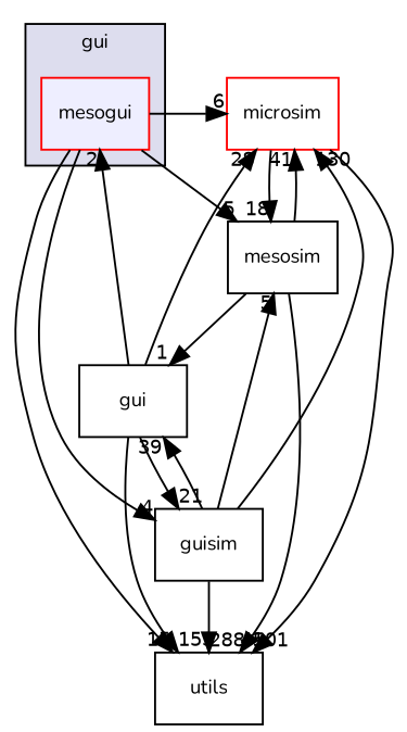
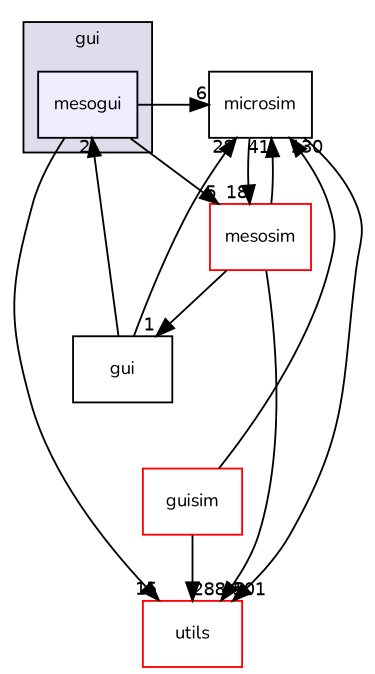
  digraph {
    compound=true
    fontname=Nunito
    node [fillcolor=white fontname=Nunito fontsize=10 shape=box style=filled]
    edge [fontname=Nunito headlabel=5 labeldistance=1.5 labelfontname=Helvetica labelfontsize=10]
-   n1 [fillcolor="#eeeeff" label=mesogui pencolor=black color=red]
-   n2 [color=red label=microsim]
-   n3 [label=guisim fillcolor="" style=""]
-   n4 [label=mesosim fillcolor="" style=""]
-   n5 [color=black label=utils]
+   n1 [fillcolor="#eeeeff" label=mesogui pencolor=black]
+   n2 [color=black label=microsim]
+   n3 [label=guisim color=red fillcolor="" style=""]
+   n4 [label=mesosim color=red fillcolor="" style=""]
+   n5 [color=red label=utils]
    n6 [color=black label=gui]
    subgraph cluster_1 {
      bgcolor="#ddddee"
      fontsize=10
      label=gui
      pencolor=black
      n1
    }
    n1 -> n2 [headlabel=6]
-   n1 -> n3 [headlabel=4]
    n1 -> n4
    n1 -> n5 [headlabel=15]
    n2 -> n4 [headlabel=18]
    n2 -> n5 [headlabel=501]
    n3 -> n2 [headlabel=130]
-   n3 -> n4
    n3 -> n5 [headlabel=288]
-   n3 -> n6 [headlabel=39]
    n4 -> n2 [headlabel=41]
    n4 -> n5 [headlabel=41]
    n4 -> n6 [headlabel=1]
    n6 -> n1 [headlabel=2]
    n6 -> n2 [headlabel=28]
-   n6 -> n3 [headlabel=21]
-   n6 -> n5 [headlabel=153]
  }
